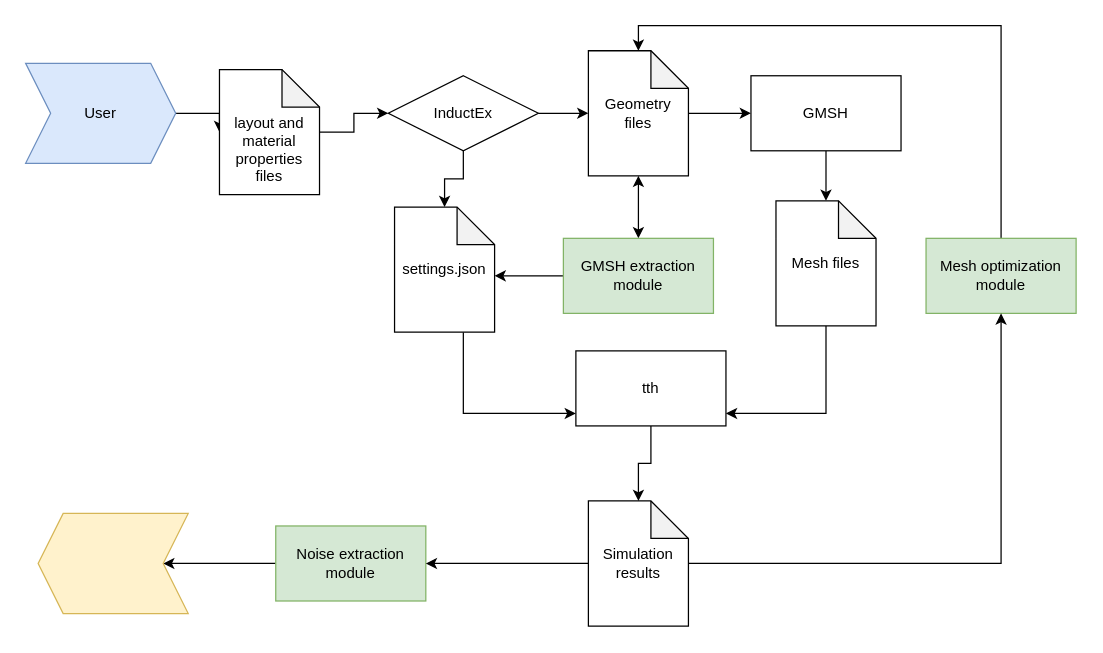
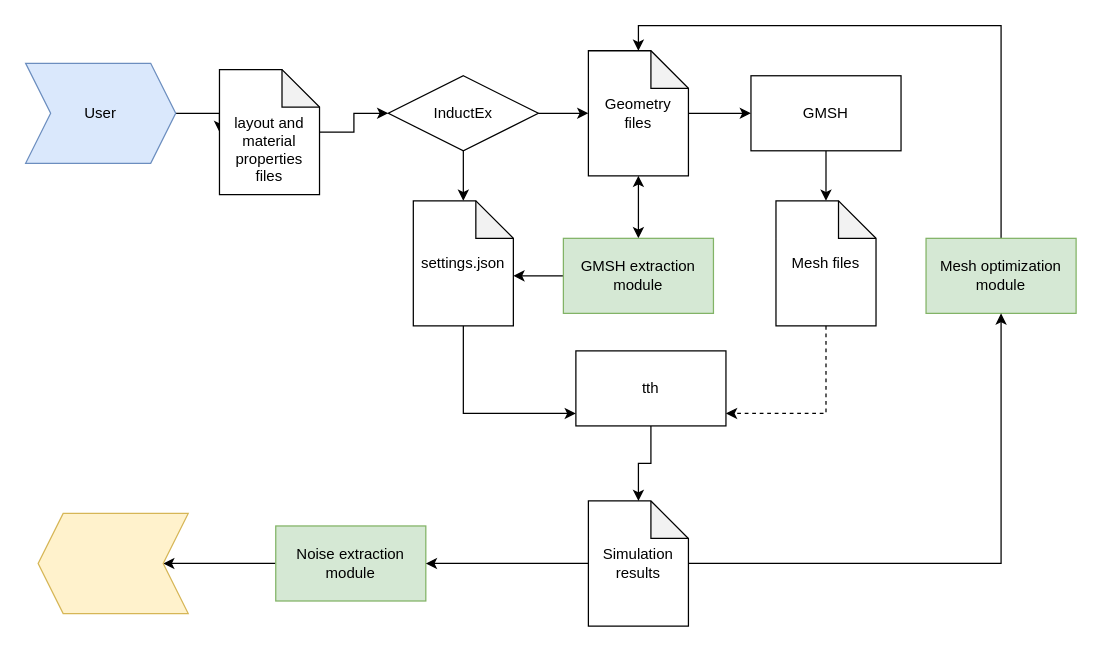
  <mxCell id="0" />
  <mxCell id="1" parent="0" />
  <mxCell id="2" value="" style="edgeStyle=orthogonalEdgeStyle;rounded=0;orthogonalLoop=1;jettySize=auto;html=1;" edge="1" parent="1" source="3" target="25"><mxGeometry relative="1" as="geometry"><Array as="points"><mxPoint x="660" y="240" /><mxPoint x="660" y="240" /></Array></mxGeometry></mxCell>
  <mxCell id="3" value="GMSH" style="rounded=0;whiteSpace=wrap;html=1;" vertex="1" parent="1"><mxGeometry x="600" y="60" width="120" height="60" as="geometry" /></mxCell>
  <mxCell id="4" value="" style="edgeStyle=orthogonalEdgeStyle;rounded=0;orthogonalLoop=1;jettySize=auto;html=1;" edge="1" parent="1" source="6" target="21"><mxGeometry relative="1" as="geometry" /></mxCell>
  <mxCell id="5" value="" style="edgeStyle=orthogonalEdgeStyle;rounded=0;orthogonalLoop=1;jettySize=auto;html=1;" edge="1" parent="1" source="6" target="23"><mxGeometry relative="1" as="geometry" /></mxCell>
  <mxCell id="6" value="InductEx" style="rhombus;whiteSpace=wrap;html=1;" vertex="1" parent="1"><mxGeometry x="310" y="60" width="120" height="60" as="geometry" /></mxCell>
  <mxCell id="7" value="" style="edgeStyle=orthogonalEdgeStyle;rounded=0;orthogonalLoop=1;jettySize=auto;html=1;" edge="1" parent="1" source="8" target="28"><mxGeometry relative="1" as="geometry" /></mxCell>
  <mxCell id="8" value="tth" style="rounded=0;whiteSpace=wrap;html=1;" vertex="1" parent="1"><mxGeometry x="460" y="280" width="120" height="60" as="geometry" /></mxCell>
  <mxCell id="9" style="edgeStyle=orthogonalEdgeStyle;rounded=0;orthogonalLoop=1;jettySize=auto;html=1;exitX=0;exitY=0.5;exitDx=0;exitDy=0;entryX=0;entryY=0.5;entryDx=0;entryDy=0;" edge="1" parent="1" source="10" target="29"><mxGeometry relative="1" as="geometry" /></mxCell>
  <mxCell id="10" value="Noise extraction module" style="rounded=0;whiteSpace=wrap;html=1;fillColor=#d5e8d4;strokeColor=#82b366;" vertex="1" parent="1"><mxGeometry x="220" y="420" width="120" height="60" as="geometry" /></mxCell>
  <mxCell id="11" style="edgeStyle=orthogonalEdgeStyle;rounded=0;orthogonalLoop=1;jettySize=auto;html=1;exitX=0;exitY=0.5;exitDx=0;exitDy=0;" edge="1" parent="1" source="13" target="23"><mxGeometry relative="1" as="geometry"><Array as="points"><mxPoint x="420" y="220" /><mxPoint x="420" y="220" /></Array></mxGeometry></mxCell>
  <mxCell id="12" style="edgeStyle=orthogonalEdgeStyle;rounded=0;orthogonalLoop=1;jettySize=auto;html=1;exitX=0.5;exitY=0;exitDx=0;exitDy=0;entryX=0.5;entryY=1;entryDx=0;entryDy=0;entryPerimeter=0;endArrow=classic;endFill=1;strokeColor=default;startArrow=classic;startFill=1;" edge="1" parent="1" source="13" target="21"><mxGeometry relative="1" as="geometry" /></mxCell>
  <mxCell id="13" value="GMSH extraction module" style="whiteSpace=wrap;html=1;fillColor=#d5e8d4;strokeColor=#82b366;" vertex="1" parent="1"><mxGeometry x="450" y="190" width="120" height="60" as="geometry" /></mxCell>
  <mxCell id="14" style="edgeStyle=orthogonalEdgeStyle;rounded=0;orthogonalLoop=1;jettySize=auto;html=1;entryX=0.5;entryY=0;entryDx=0;entryDy=0;entryPerimeter=0;" edge="1" parent="1" source="15" target="21"><mxGeometry relative="1" as="geometry"><mxPoint x="820" y="110" as="targetPoint" /><Array as="points"><mxPoint x="800" y="20" /><mxPoint x="510" y="20" /></Array></mxGeometry></mxCell>
  <mxCell id="15" value="Mesh optimization module" style="rounded=0;whiteSpace=wrap;html=1;fillColor=#d5e8d4;strokeColor=#82b366;" vertex="1" parent="1"><mxGeometry x="740" y="190" width="120" height="60" as="geometry" /></mxCell>
  <mxCell id="16" style="edgeStyle=orthogonalEdgeStyle;rounded=0;orthogonalLoop=1;jettySize=auto;html=1;exitX=1;exitY=0.5;exitDx=0;exitDy=0;entryX=0;entryY=0.5;entryDx=0;entryDy=0;entryPerimeter=0;" edge="1" parent="1" source="17" target="19"><mxGeometry relative="1" as="geometry" /></mxCell>
  <mxCell id="17" value="User" style="shape=step;perimeter=stepPerimeter;whiteSpace=wrap;html=1;fixedSize=1;fillColor=#dae8fc;strokeColor=#6c8ebf;" vertex="1" parent="1"><mxGeometry x="20" y="50" width="120" height="80" as="geometry" /></mxCell>
  <mxCell id="18" value="" style="edgeStyle=orthogonalEdgeStyle;rounded=0;orthogonalLoop=1;jettySize=auto;html=1;" edge="1" parent="1" source="19" target="6"><mxGeometry relative="1" as="geometry" /></mxCell>
  <mxCell id="19" value="&lt;div&gt;&lt;br&gt;&lt;/div&gt;&lt;div&gt;&lt;br&gt;&lt;/div&gt;&lt;div&gt;layout and material properties files&lt;/div&gt;" style="shape=note;whiteSpace=wrap;html=1;backgroundOutline=1;darkOpacity=0.05;" vertex="1" parent="1"><mxGeometry x="175" y="55" width="80" height="100" as="geometry" /></mxCell>
  <mxCell id="20" value="" style="edgeStyle=orthogonalEdgeStyle;rounded=0;orthogonalLoop=1;jettySize=auto;html=1;" edge="1" parent="1" source="21" target="3"><mxGeometry relative="1" as="geometry" /></mxCell>
  <mxCell id="21" value="&lt;div&gt;Geometry &lt;br&gt;&lt;/div&gt;&lt;div&gt;files&lt;br&gt;&lt;/div&gt;" style="shape=note;whiteSpace=wrap;html=1;backgroundOutline=1;darkOpacity=0.05;" vertex="1" parent="1"><mxGeometry x="470" y="40" width="80" height="100" as="geometry" /></mxCell>
  <mxCell id="22" value="" style="edgeStyle=orthogonalEdgeStyle;rounded=0;orthogonalLoop=1;jettySize=auto;html=1;" edge="1" parent="1" source="23" target="8"><mxGeometry relative="1" as="geometry"><Array as="points"><mxPoint x="370" y="330" /></Array></mxGeometry></mxCell>
- <mxCell id="23" value="settings.json" style="shape=note;whiteSpace=wrap;html=1;backgroundOutline=1;darkOpacity=0.05;" vertex="1" parent="1"><mxGeometry x="315" y="165" width="80" height="100" as="geometry" /></mxCell>
- <mxCell id="24" value="" style="edgeStyle=orthogonalEdgeStyle;rounded=0;orthogonalLoop=1;jettySize=auto;html=1;" edge="1" parent="1" source="25" target="8"><mxGeometry relative="1" as="geometry"><Array as="points"><mxPoint x="660" y="330" /></Array></mxGeometry></mxCell>
+ <mxCell id="23" value="settings.json" style="shape=note;whiteSpace=wrap;html=1;backgroundOutline=1;darkOpacity=0.05;" vertex="1" parent="1"><mxGeometry x="330" y="160" width="80" height="100" as="geometry" /></mxCell>
+ <mxCell id="24" value="" style="edgeStyle=orthogonalEdgeStyle;rounded=0;orthogonalLoop=1;jettySize=auto;html=1;dashed=1;" edge="1" parent="1" source="25" target="8"><mxGeometry relative="1" as="geometry"><Array as="points"><mxPoint x="660" y="330" /></Array></mxGeometry></mxCell>
  <mxCell id="25" value="Mesh files" style="shape=note;whiteSpace=wrap;html=1;backgroundOutline=1;darkOpacity=0.05;" vertex="1" parent="1"><mxGeometry x="620" y="160" width="80" height="100" as="geometry" /></mxCell>
  <mxCell id="26" style="edgeStyle=orthogonalEdgeStyle;rounded=0;orthogonalLoop=1;jettySize=auto;html=1;entryX=0.5;entryY=1;entryDx=0;entryDy=0;" edge="1" parent="1" source="28" target="15"><mxGeometry relative="1" as="geometry" /></mxCell>
  <mxCell id="27" style="edgeStyle=orthogonalEdgeStyle;rounded=0;orthogonalLoop=1;jettySize=auto;html=1;" edge="1" parent="1" source="28" target="10"><mxGeometry relative="1" as="geometry" /></mxCell>
  <mxCell id="28" value="Simulation results" style="shape=note;whiteSpace=wrap;html=1;backgroundOutline=1;darkOpacity=0.05;" vertex="1" parent="1"><mxGeometry x="470" y="400" width="80" height="100" as="geometry" /></mxCell>
  <mxCell id="29" value="" style="shape=step;perimeter=stepPerimeter;whiteSpace=wrap;html=1;fixedSize=1;rotation=-180;fillColor=#fff2cc;strokeColor=#d6b656;" vertex="1" parent="1"><mxGeometry x="30" y="410" width="120" height="80" as="geometry" /></mxCell>
